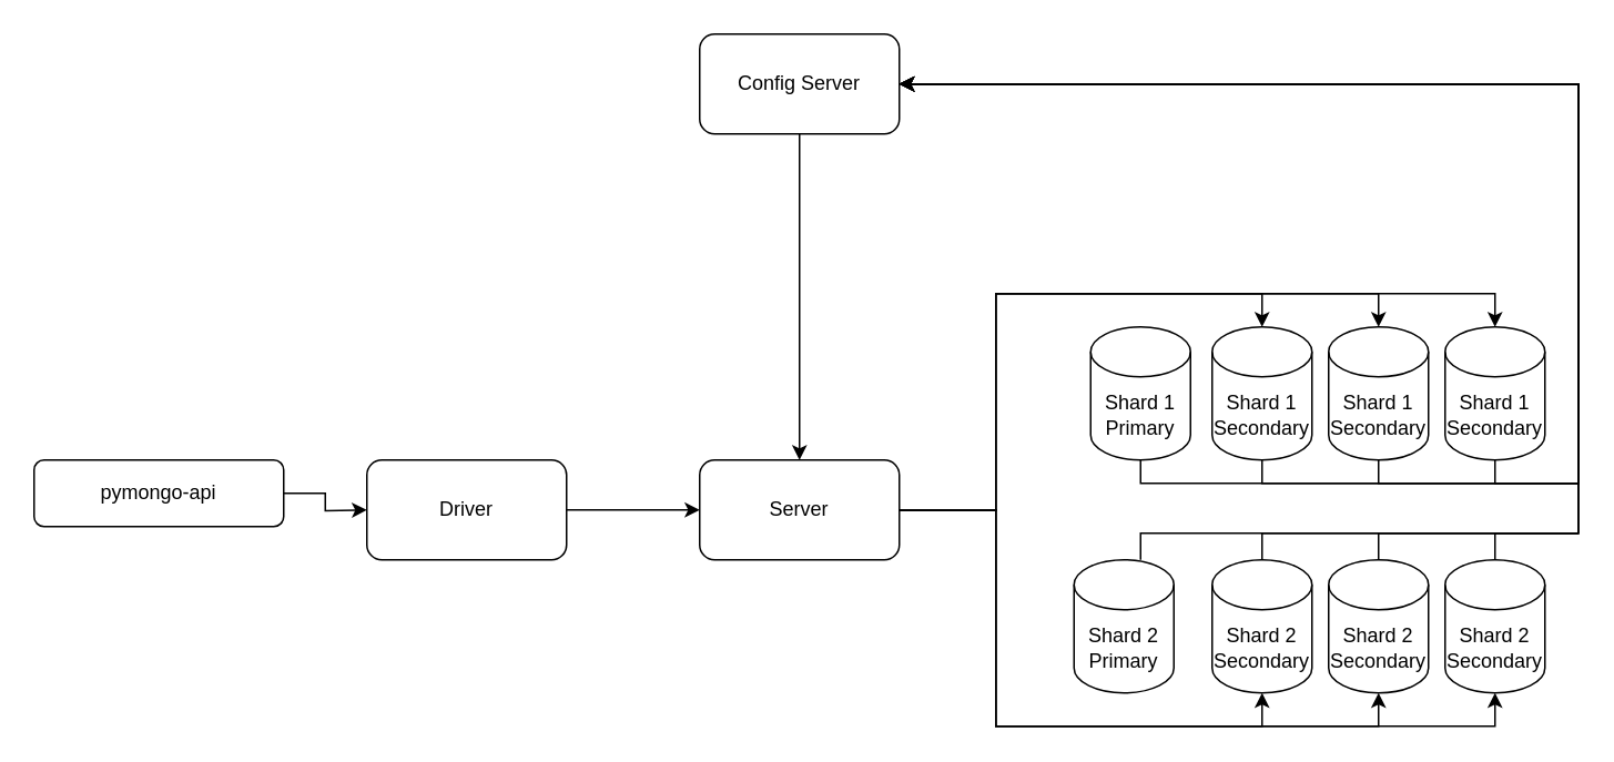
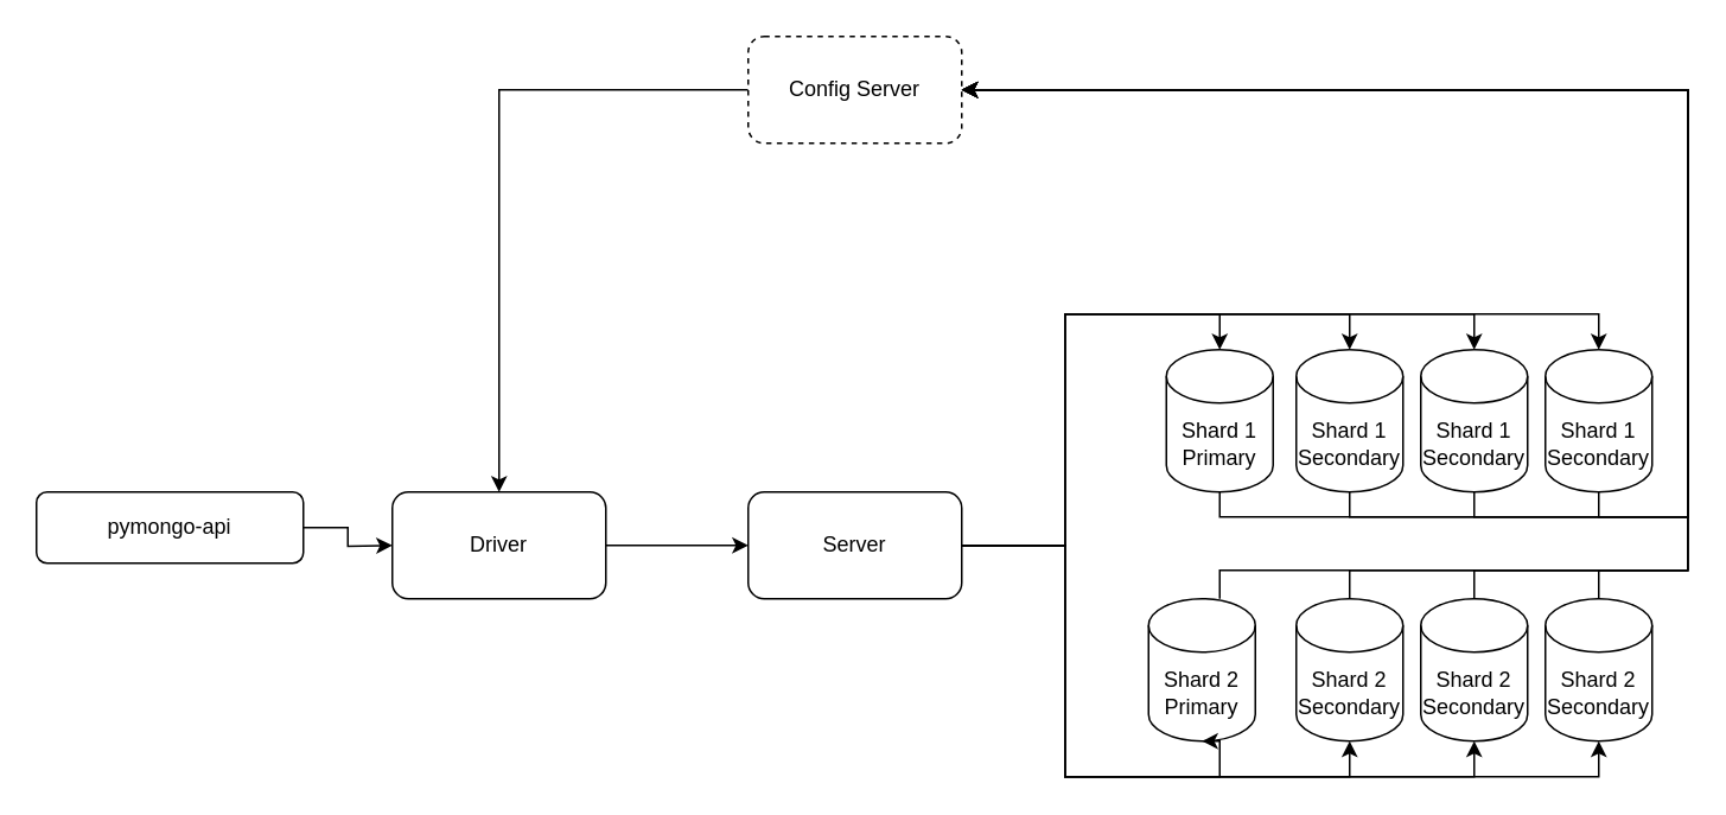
  <mxCell id="0" />
  <mxCell id="1" parent="0" />
  <mxCell id="2" value="pymongo-api" style="rounded=1;whiteSpace=wrap;html=1;" parent="1" vertex="1"><mxGeometry x="20" y="276" width="150" height="40" as="geometry" /></mxCell>
  <mxCell id="3" style="edgeStyle=orthogonalEdgeStyle;rounded=0;orthogonalLoop=1;jettySize=auto;html=1;exitX=1;exitY=0.5;exitDx=0;exitDy=0;entryX=0;entryY=0.5;entryDx=0;entryDy=0;entryPerimeter=0;" parent="1" source="2" edge="1"><mxGeometry relative="1" as="geometry"><mxPoint x="220" y="306" as="targetPoint" /></mxGeometry></mxCell>
  <mxCell id="4" style="edgeStyle=orthogonalEdgeStyle;rounded=0;orthogonalLoop=1;jettySize=auto;html=1;entryX=0;entryY=0.5;entryDx=0;entryDy=0;" edge="1" parent="1" source="5" target="6"><mxGeometry relative="1" as="geometry" /></mxCell>
  <mxCell id="5" value="&lt;div&gt;Driver&lt;/div&gt;" style="rounded=1;whiteSpace=wrap;html=1;" vertex="1" parent="1"><mxGeometry x="220" y="276" width="120" height="60" as="geometry" /></mxCell>
  <mxCell id="6" value="&lt;div&gt;Server&lt;/div&gt;" style="rounded=1;whiteSpace=wrap;html=1;" vertex="1" parent="1"><mxGeometry x="420" y="276" width="120" height="60" as="geometry" /></mxCell>
- <mxCell id="7" style="edgeStyle=orthogonalEdgeStyle;rounded=0;orthogonalLoop=1;jettySize=auto;html=1;entryX=0.5;entryY=0;entryDx=0;entryDy=0;" edge="1" parent="1" source="8" target="6"><mxGeometry relative="1" as="geometry" /></mxCell>
- <mxCell id="8" value="Config Server" style="rounded=1;whiteSpace=wrap;html=1;" vertex="1" parent="1"><mxGeometry x="420" y="20" width="120" height="60" as="geometry" /></mxCell>
+ <mxCell id="7" style="edgeStyle=orthogonalEdgeStyle;rounded=0;orthogonalLoop=1;jettySize=auto;html=1;" edge="1" parent="1" source="8" target="5"><mxGeometry relative="1" as="geometry" /></mxCell>
+ <mxCell id="8" value="Config Server" style="rounded=1;whiteSpace=wrap;html=1;dashed=1;" vertex="1" parent="1"><mxGeometry x="420" y="20" width="120" height="60" as="geometry" /></mxCell>
  <mxCell id="9" style="edgeStyle=orthogonalEdgeStyle;rounded=0;orthogonalLoop=1;jettySize=auto;html=1;entryX=1;entryY=0.5;entryDx=0;entryDy=0;" edge="1" parent="1" source="10" target="8"><mxGeometry relative="1" as="geometry"><Array as="points"><mxPoint x="685" y="290" /><mxPoint x="948" y="290" /><mxPoint x="948" y="50" /></Array></mxGeometry></mxCell>
  <mxCell id="10" value="&lt;div&gt;Shard 1&lt;/div&gt;&lt;div&gt;Primary&lt;br&gt;&lt;/div&gt;" style="shape=cylinder3;whiteSpace=wrap;html=1;boundedLbl=1;backgroundOutline=1;size=15;" vertex="1" parent="1"><mxGeometry x="655" y="196" width="60" height="80" as="geometry" /></mxCell>
  <mxCell id="11" style="edgeStyle=orthogonalEdgeStyle;rounded=0;orthogonalLoop=1;jettySize=auto;html=1;entryX=1;entryY=0.5;entryDx=0;entryDy=0;" edge="1" parent="1" source="12" target="8"><mxGeometry relative="1" as="geometry"><Array as="points"><mxPoint x="685" y="320" /><mxPoint x="948" y="320" /><mxPoint x="948" y="50" /></Array></mxGeometry></mxCell>
  <mxCell id="12" value="&lt;div&gt;Shard 2&lt;/div&gt;&lt;div&gt;Primary&lt;/div&gt;" style="shape=cylinder3;whiteSpace=wrap;html=1;boundedLbl=1;backgroundOutline=1;size=15;" vertex="1" parent="1"><mxGeometry x="645" y="336" width="60" height="80" as="geometry" /></mxCell>
  <mxCell id="13" style="edgeStyle=orthogonalEdgeStyle;rounded=0;orthogonalLoop=1;jettySize=auto;html=1;entryX=1;entryY=0.5;entryDx=0;entryDy=0;" edge="1" parent="1" source="14" target="8"><mxGeometry relative="1" as="geometry"><Array as="points"><mxPoint x="758" y="290" /><mxPoint x="948" y="290" /><mxPoint x="948" y="50" /></Array></mxGeometry></mxCell>
  <mxCell id="14" value="&lt;div&gt;Shard 1&lt;/div&gt;&lt;div&gt;Secondary&lt;br&gt;&lt;/div&gt;" style="shape=cylinder3;whiteSpace=wrap;html=1;boundedLbl=1;backgroundOutline=1;size=15;" vertex="1" parent="1"><mxGeometry x="728" y="196" width="60" height="80" as="geometry" /></mxCell>
  <mxCell id="15" style="edgeStyle=orthogonalEdgeStyle;rounded=0;orthogonalLoop=1;jettySize=auto;html=1;entryX=1;entryY=0.5;entryDx=0;entryDy=0;" edge="1" parent="1" source="16" target="8"><mxGeometry relative="1" as="geometry"><Array as="points"><mxPoint x="828" y="290" /><mxPoint x="948" y="290" /><mxPoint x="948" y="50" /></Array></mxGeometry></mxCell>
  <mxCell id="16" value="&lt;div&gt;Shard 1&lt;/div&gt;&lt;div&gt;Secondary&lt;br&gt;&lt;/div&gt;" style="shape=cylinder3;whiteSpace=wrap;html=1;boundedLbl=1;backgroundOutline=1;size=15;" vertex="1" parent="1"><mxGeometry x="798" y="196" width="60" height="80" as="geometry" /></mxCell>
  <mxCell id="17" style="edgeStyle=orthogonalEdgeStyle;rounded=0;orthogonalLoop=1;jettySize=auto;html=1;entryX=0.5;entryY=0;entryDx=0;entryDy=0;entryPerimeter=0;" edge="1" parent="1" source="6" target="14"><mxGeometry relative="1" as="geometry"><Array as="points"><mxPoint x="598" y="306" /><mxPoint x="598" y="176" /><mxPoint x="758" y="176" /></Array></mxGeometry></mxCell>
  <mxCell id="18" style="edgeStyle=orthogonalEdgeStyle;rounded=0;orthogonalLoop=1;jettySize=auto;html=1;entryX=0.5;entryY=0;entryDx=0;entryDy=0;entryPerimeter=0;" edge="1" parent="1" source="6" target="16"><mxGeometry relative="1" as="geometry"><Array as="points"><mxPoint x="598" y="306" /><mxPoint x="598" y="176" /><mxPoint x="828" y="176" /></Array></mxGeometry></mxCell>
  <mxCell id="19" style="edgeStyle=orthogonalEdgeStyle;rounded=0;orthogonalLoop=1;jettySize=auto;html=1;entryX=1;entryY=0.5;entryDx=0;entryDy=0;" edge="1" parent="1" source="20" target="8"><mxGeometry relative="1" as="geometry"><Array as="points"><mxPoint x="758" y="320" /><mxPoint x="948" y="320" /><mxPoint x="948" y="50" /></Array></mxGeometry></mxCell>
  <mxCell id="20" value="&lt;div&gt;Shard 2&lt;/div&gt;Secondary" style="shape=cylinder3;whiteSpace=wrap;html=1;boundedLbl=1;backgroundOutline=1;size=15;" vertex="1" parent="1"><mxGeometry x="728" y="336" width="60" height="80" as="geometry" /></mxCell>
  <mxCell id="21" style="edgeStyle=orthogonalEdgeStyle;rounded=0;orthogonalLoop=1;jettySize=auto;html=1;entryX=1;entryY=0.5;entryDx=0;entryDy=0;" edge="1" parent="1" source="22" target="8"><mxGeometry relative="1" as="geometry"><Array as="points"><mxPoint x="828" y="320" /><mxPoint x="948" y="320" /><mxPoint x="948" y="50" /></Array></mxGeometry></mxCell>
  <mxCell id="22" value="&lt;div&gt;Shard 2&lt;/div&gt;Secondary" style="shape=cylinder3;whiteSpace=wrap;html=1;boundedLbl=1;backgroundOutline=1;size=15;" vertex="1" parent="1"><mxGeometry x="798" y="336" width="60" height="80" as="geometry" /></mxCell>
+ <mxCell id="23" style="edgeStyle=orthogonalEdgeStyle;rounded=0;orthogonalLoop=1;jettySize=auto;html=1;entryX=0.5;entryY=1;entryDx=0;entryDy=0;entryPerimeter=0;" edge="1" parent="1" source="6" target="12"><mxGeometry relative="1" as="geometry"><Array as="points"><mxPoint x="598" y="306" /><mxPoint x="598" y="436" /><mxPoint x="685" y="436" /></Array></mxGeometry></mxCell>
+ <mxCell id="24" style="edgeStyle=orthogonalEdgeStyle;rounded=0;orthogonalLoop=1;jettySize=auto;html=1;entryX=0.5;entryY=0;entryDx=0;entryDy=0;entryPerimeter=0;" edge="1" parent="1" source="6" target="10"><mxGeometry relative="1" as="geometry"><Array as="points"><mxPoint x="598" y="306" /><mxPoint x="598" y="176" /><mxPoint x="685" y="176" /></Array></mxGeometry></mxCell>
  <mxCell id="25" style="edgeStyle=orthogonalEdgeStyle;rounded=0;orthogonalLoop=1;jettySize=auto;html=1;entryX=0.5;entryY=1;entryDx=0;entryDy=0;entryPerimeter=0;" edge="1" parent="1" source="6" target="20"><mxGeometry relative="1" as="geometry"><Array as="points"><mxPoint x="598" y="306" /><mxPoint x="598" y="436" /><mxPoint x="758" y="436" /></Array></mxGeometry></mxCell>
  <mxCell id="26" style="edgeStyle=orthogonalEdgeStyle;rounded=0;orthogonalLoop=1;jettySize=auto;html=1;entryX=0.5;entryY=1;entryDx=0;entryDy=0;entryPerimeter=0;" edge="1" parent="1" source="6" target="22"><mxGeometry relative="1" as="geometry"><Array as="points"><mxPoint x="598" y="306" /><mxPoint x="598" y="436" /><mxPoint x="828" y="436" /></Array></mxGeometry></mxCell>
  <mxCell id="27" style="edgeStyle=orthogonalEdgeStyle;rounded=0;orthogonalLoop=1;jettySize=auto;html=1;entryX=1;entryY=0.5;entryDx=0;entryDy=0;" edge="1" parent="1" source="28" target="8"><mxGeometry relative="1" as="geometry"><Array as="points"><mxPoint x="898" y="290" /><mxPoint x="948" y="290" /><mxPoint x="948" y="50" /></Array></mxGeometry></mxCell>
  <mxCell id="28" value="&lt;div&gt;Shard 1&lt;/div&gt;&lt;div&gt;Secondary&lt;br&gt;&lt;/div&gt;" style="shape=cylinder3;whiteSpace=wrap;html=1;boundedLbl=1;backgroundOutline=1;size=15;" vertex="1" parent="1"><mxGeometry x="868" y="196" width="60" height="80" as="geometry" /></mxCell>
  <mxCell id="29" style="edgeStyle=orthogonalEdgeStyle;rounded=0;orthogonalLoop=1;jettySize=auto;html=1;entryX=1;entryY=0.5;entryDx=0;entryDy=0;" edge="1" parent="1" source="30" target="8"><mxGeometry relative="1" as="geometry"><Array as="points"><mxPoint x="898" y="320" /><mxPoint x="948" y="320" /><mxPoint x="948" y="50" /></Array></mxGeometry></mxCell>
  <mxCell id="30" value="&lt;div&gt;Shard 2&lt;/div&gt;Secondary" style="shape=cylinder3;whiteSpace=wrap;html=1;boundedLbl=1;backgroundOutline=1;size=15;" vertex="1" parent="1"><mxGeometry x="868" y="336" width="60" height="80" as="geometry" /></mxCell>
  <mxCell id="31" style="edgeStyle=orthogonalEdgeStyle;rounded=0;orthogonalLoop=1;jettySize=auto;html=1;entryX=0.5;entryY=1;entryDx=0;entryDy=0;entryPerimeter=0;" edge="1" parent="1" source="6" target="30"><mxGeometry relative="1" as="geometry"><Array as="points"><mxPoint x="598" y="306" /><mxPoint x="598" y="436" /><mxPoint x="898" y="436" /></Array></mxGeometry></mxCell>
  <mxCell id="32" style="edgeStyle=orthogonalEdgeStyle;rounded=0;orthogonalLoop=1;jettySize=auto;html=1;entryX=0.5;entryY=0;entryDx=0;entryDy=0;entryPerimeter=0;" edge="1" parent="1" source="6" target="28"><mxGeometry relative="1" as="geometry"><Array as="points"><mxPoint x="598" y="306" /><mxPoint x="598" y="176" /><mxPoint x="898" y="176" /></Array></mxGeometry></mxCell>
